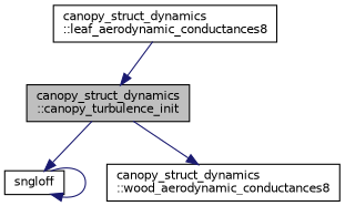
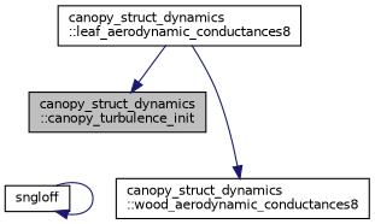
  digraph {
    rankdir=TB
    node [color=black fillcolor=white fontname=Helvetica fontsize=10 shape=record style=filled]
    edge [color=midnightblue fontname=Helvetica fontsize=10 labelfontname=Helvetica labelfontsize=10 style=solid]
    n1 [fillcolor=grey75 fontcolor=black height=0.2 label="canopy_struct_dynamics\l::canopy_turbulence_init" width=0.4]
    n2 [height=0.2 label=sngloff width=0.4]
    n3 [height=0.2 label="canopy_struct_dynamics\l::wood_aerodynamic_conductances8" width=0.4]
    n4 [height=0.2 label="canopy_struct_dynamics\l::leaf_aerodynamic_conductances8" width=0.4]
-   n1 -> n2
-   n1 -> n3
+   n4 -> n3
    n2 -> n2
    n4 -> n1
  }
